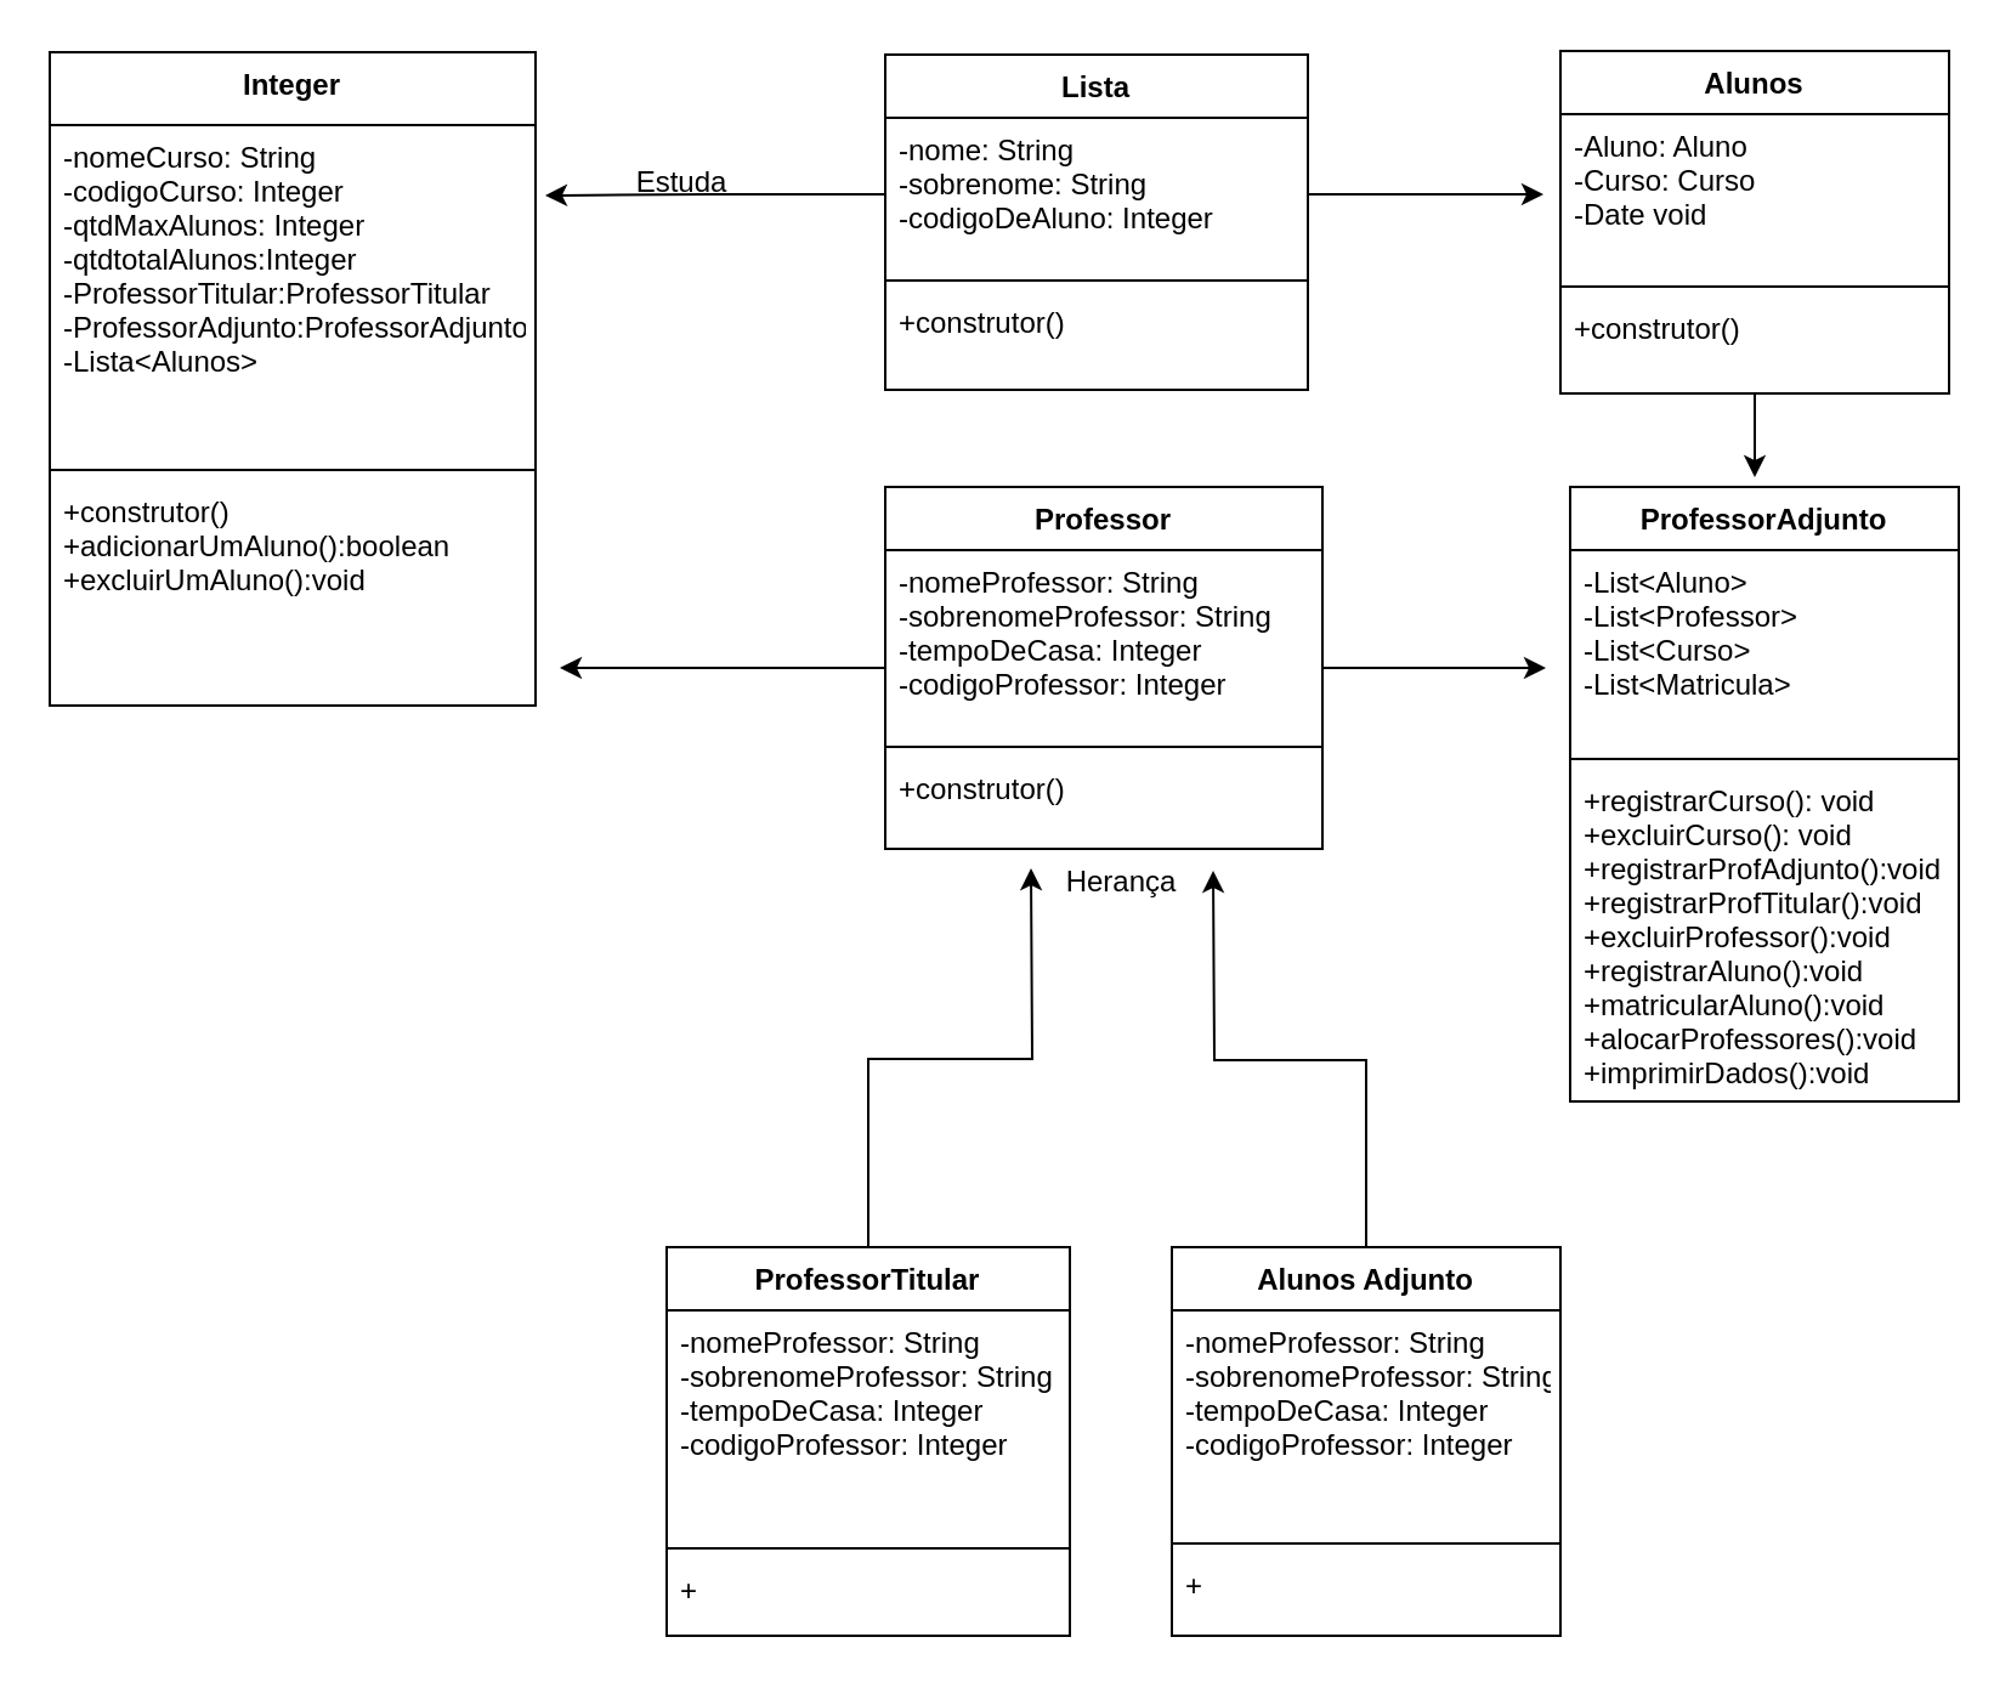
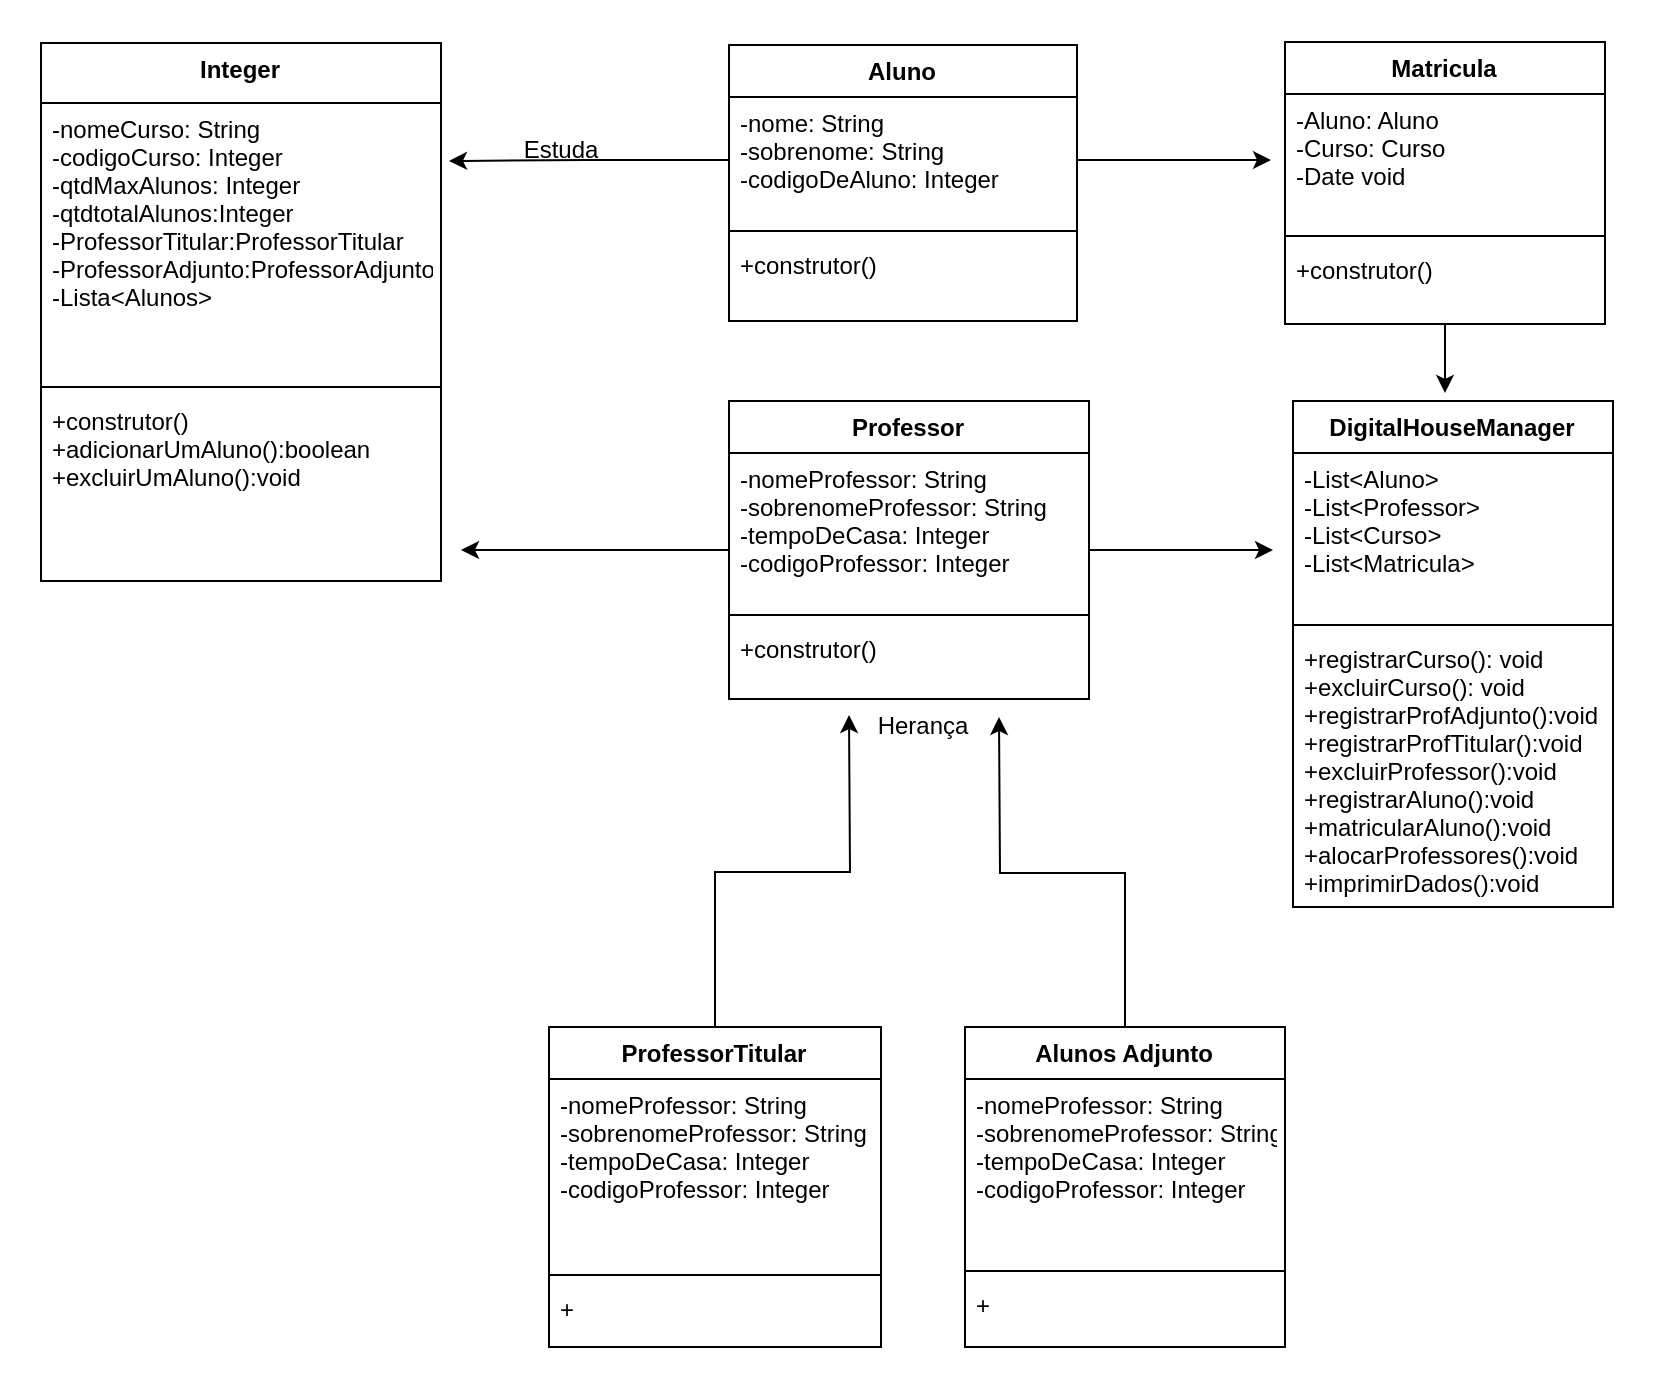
  <mxCell id="0" />
  <mxCell id="1" parent="0" />
- <mxCell id="2" value="Lista" style="swimlane;fontStyle=1;align=center;verticalAlign=top;childLayout=stackLayout;horizontal=1;startSize=26;horizontalStack=0;resizeParent=1;resizeParentMax=0;resizeLast=0;collapsible=1;marginBottom=0;" vertex="1" parent="1"><mxGeometry x="364" y="22" width="174" height="138" as="geometry" /></mxCell>
+ <mxCell id="2" value="Aluno" style="swimlane;fontStyle=1;align=center;verticalAlign=top;childLayout=stackLayout;horizontal=1;startSize=26;horizontalStack=0;resizeParent=1;resizeParentMax=0;resizeLast=0;collapsible=1;marginBottom=0;" vertex="1" parent="1"><mxGeometry x="364" y="22" width="174" height="138" as="geometry" /></mxCell>
  <mxCell id="3" value="-nome: String&#10;-sobrenome: String&#10;-codigoDeAluno: Integer" style="text;strokeColor=none;fillColor=none;align=left;verticalAlign=top;spacingLeft=4;spacingRight=4;overflow=hidden;rotatable=0;points=[[0,0.5],[1,0.5]];portConstraint=eastwest;" vertex="1" parent="2"><mxGeometry y="26" width="174" height="63" as="geometry" /></mxCell>
  <mxCell id="4" value="" style="line;strokeWidth=1;fillColor=none;align=left;verticalAlign=middle;spacingTop=-1;spacingLeft=3;spacingRight=3;rotatable=0;labelPosition=right;points=[];portConstraint=eastwest;" vertex="1" parent="2"><mxGeometry y="89" width="174" height="8" as="geometry" /></mxCell>
  <mxCell id="5" value="+construtor()" style="text;strokeColor=none;fillColor=none;align=left;verticalAlign=top;spacingLeft=4;spacingRight=4;overflow=hidden;rotatable=0;points=[[0,0.5],[1,0.5]];portConstraint=eastwest;" vertex="1" parent="2"><mxGeometry y="97" width="174" height="41" as="geometry" /></mxCell>
  <mxCell id="6" style="edgeStyle=orthogonalEdgeStyle;rounded=0;orthogonalLoop=1;jettySize=auto;html=1;" edge="1" parent="1" source="8"><mxGeometry relative="1" as="geometry"><mxPoint x="636" y="274.5" as="targetPoint" /></mxGeometry></mxCell>
  <mxCell id="7" style="edgeStyle=orthogonalEdgeStyle;rounded=0;orthogonalLoop=1;jettySize=auto;html=1;" edge="1" parent="1" source="8"><mxGeometry relative="1" as="geometry"><mxPoint x="230" y="274.5" as="targetPoint" /></mxGeometry></mxCell>
  <mxCell id="8" value="Professor" style="swimlane;fontStyle=1;align=center;verticalAlign=top;childLayout=stackLayout;horizontal=1;startSize=26;horizontalStack=0;resizeParent=1;resizeParentMax=0;resizeLast=0;collapsible=1;marginBottom=0;" vertex="1" parent="1"><mxGeometry x="364" y="200" width="180" height="149" as="geometry" /></mxCell>
  <mxCell id="9" value="-nomeProfessor: String&#10;-sobrenomeProfessor: String&#10;-tempoDeCasa: Integer&#10;-codigoProfessor: Integer" style="text;strokeColor=none;fillColor=none;align=left;verticalAlign=top;spacingLeft=4;spacingRight=4;overflow=hidden;rotatable=0;points=[[0,0.5],[1,0.5]];portConstraint=eastwest;" vertex="1" parent="8"><mxGeometry y="26" width="180" height="77" as="geometry" /></mxCell>
  <mxCell id="10" value="" style="line;strokeWidth=1;fillColor=none;align=left;verticalAlign=middle;spacingTop=-1;spacingLeft=3;spacingRight=3;rotatable=0;labelPosition=right;points=[];portConstraint=eastwest;" vertex="1" parent="8"><mxGeometry y="103" width="180" height="8" as="geometry" /></mxCell>
  <mxCell id="11" value="+construtor()" style="text;strokeColor=none;fillColor=none;align=left;verticalAlign=top;spacingLeft=4;spacingRight=4;overflow=hidden;rotatable=0;points=[[0,0.5],[1,0.5]];portConstraint=eastwest;" vertex="1" parent="8"><mxGeometry y="111" width="180" height="38" as="geometry" /></mxCell>
  <mxCell id="12" style="edgeStyle=orthogonalEdgeStyle;rounded=0;orthogonalLoop=1;jettySize=auto;html=1;" edge="1" parent="1" source="13"><mxGeometry relative="1" as="geometry"><mxPoint x="424" y="357" as="targetPoint" /></mxGeometry></mxCell>
  <mxCell id="13" value="ProfessorTitular" style="swimlane;fontStyle=1;align=center;verticalAlign=top;childLayout=stackLayout;horizontal=1;startSize=26;horizontalStack=0;resizeParent=1;resizeParentMax=0;resizeLast=0;collapsible=1;marginBottom=0;" vertex="1" parent="1"><mxGeometry x="274" y="513" width="166" height="160" as="geometry" /></mxCell>
  <mxCell id="14" value="-nomeProfessor: String&#10;-sobrenomeProfessor: String&#10;-tempoDeCasa: Integer&#10;-codigoProfessor: Integer" style="text;strokeColor=none;fillColor=none;align=left;verticalAlign=top;spacingLeft=4;spacingRight=4;overflow=hidden;rotatable=0;points=[[0,0.5],[1,0.5]];portConstraint=eastwest;" vertex="1" parent="13"><mxGeometry y="26" width="166" height="94" as="geometry" /></mxCell>
  <mxCell id="15" value="" style="line;strokeWidth=1;fillColor=none;align=left;verticalAlign=middle;spacingTop=-1;spacingLeft=3;spacingRight=3;rotatable=0;labelPosition=right;points=[];portConstraint=eastwest;" vertex="1" parent="13"><mxGeometry y="120" width="166" height="8" as="geometry" /></mxCell>
  <mxCell id="16" value="+" style="text;strokeColor=none;fillColor=none;align=left;verticalAlign=top;spacingLeft=4;spacingRight=4;overflow=hidden;rotatable=0;points=[[0,0.5],[1,0.5]];portConstraint=eastwest;" vertex="1" parent="13"><mxGeometry y="128" width="166" height="32" as="geometry" /></mxCell>
  <mxCell id="17" style="edgeStyle=orthogonalEdgeStyle;rounded=0;orthogonalLoop=1;jettySize=auto;html=1;" edge="1" parent="1" source="18"><mxGeometry relative="1" as="geometry"><mxPoint x="499" y="358" as="targetPoint" /></mxGeometry></mxCell>
  <mxCell id="18" value="Alunos Adjunto" style="swimlane;fontStyle=1;align=center;verticalAlign=top;childLayout=stackLayout;horizontal=1;startSize=26;horizontalStack=0;resizeParent=1;resizeParentMax=0;resizeLast=0;collapsible=1;marginBottom=0;" vertex="1" parent="1"><mxGeometry x="482" y="513" width="160" height="160" as="geometry" /></mxCell>
  <mxCell id="19" value="-nomeProfessor: String&#10;-sobrenomeProfessor: String&#10;-tempoDeCasa: Integer&#10;-codigoProfessor: Integer" style="text;strokeColor=none;fillColor=none;align=left;verticalAlign=top;spacingLeft=4;spacingRight=4;overflow=hidden;rotatable=0;points=[[0,0.5],[1,0.5]];portConstraint=eastwest;" vertex="1" parent="18"><mxGeometry y="26" width="160" height="92" as="geometry" /></mxCell>
  <mxCell id="20" value="" style="line;strokeWidth=1;fillColor=none;align=left;verticalAlign=middle;spacingTop=-1;spacingLeft=3;spacingRight=3;rotatable=0;labelPosition=right;points=[];portConstraint=eastwest;" vertex="1" parent="18"><mxGeometry y="118" width="160" height="8" as="geometry" /></mxCell>
  <mxCell id="21" value="+" style="text;strokeColor=none;fillColor=none;align=left;verticalAlign=top;spacingLeft=4;spacingRight=4;overflow=hidden;rotatable=0;points=[[0,0.5],[1,0.5]];portConstraint=eastwest;" vertex="1" parent="18"><mxGeometry y="126" width="160" height="34" as="geometry" /></mxCell>
- <mxCell id="22" value="ProfessorAdjunto" style="swimlane;fontStyle=1;align=center;verticalAlign=top;childLayout=stackLayout;horizontal=1;startSize=26;horizontalStack=0;resizeParent=1;resizeParentMax=0;resizeLast=0;collapsible=1;marginBottom=0;" vertex="1" parent="1"><mxGeometry x="646" y="200" width="160" height="253" as="geometry" /></mxCell>
+ <mxCell id="22" value="DigitalHouseManager" style="swimlane;fontStyle=1;align=center;verticalAlign=top;childLayout=stackLayout;horizontal=1;startSize=26;horizontalStack=0;resizeParent=1;resizeParentMax=0;resizeLast=0;collapsible=1;marginBottom=0;" vertex="1" parent="1"><mxGeometry x="646" y="200" width="160" height="253" as="geometry" /></mxCell>
  <mxCell id="23" value="-List&lt;Aluno&gt;&#10;-List&lt;Professor&gt;&#10;-List&lt;Curso&gt;&#10;-List&lt;Matricula&gt;" style="text;strokeColor=none;fillColor=none;align=left;verticalAlign=top;spacingLeft=4;spacingRight=4;overflow=hidden;rotatable=0;points=[[0,0.5],[1,0.5]];portConstraint=eastwest;" vertex="1" parent="22"><mxGeometry y="26" width="160" height="82" as="geometry" /></mxCell>
  <mxCell id="24" value="" style="line;strokeWidth=1;fillColor=none;align=left;verticalAlign=middle;spacingTop=-1;spacingLeft=3;spacingRight=3;rotatable=0;labelPosition=right;points=[];portConstraint=eastwest;" vertex="1" parent="22"><mxGeometry y="108" width="160" height="8" as="geometry" /></mxCell>
  <mxCell id="25" value="+registrarCurso(): void&#10;+excluirCurso(): void&#10;+registrarProfAdjunto():void&#10;+registrarProfTitular():void&#10;+excluirProfessor():void&#10;+registrarAluno():void&#10;+matricularAluno():void&#10;+alocarProfessores():void&#10;+imprimirDados():void&#10;" style="text;strokeColor=none;fillColor=none;align=left;verticalAlign=top;spacingLeft=4;spacingRight=4;overflow=hidden;rotatable=0;points=[[0,0.5],[1,0.5]];portConstraint=eastwest;" vertex="1" parent="22"><mxGeometry y="116" width="160" height="137" as="geometry" /></mxCell>
  <mxCell id="26" value="Integer" style="swimlane;fontStyle=1;align=center;verticalAlign=top;childLayout=stackLayout;horizontal=1;startSize=30;horizontalStack=0;resizeParent=1;resizeParentMax=0;resizeLast=0;collapsible=1;marginBottom=0;" vertex="1" parent="1"><mxGeometry x="20" y="21" width="200" height="269" as="geometry" /></mxCell>
  <mxCell id="27" value="-nomeCurso: String&#10;-codigoCurso: Integer&#10;-qtdMaxAlunos: Integer&#10;-qtdtotalAlunos:Integer&#10;-ProfessorTitular:ProfessorTitular&#10;-ProfessorAdjunto:ProfessorAdjunto&#10;-Lista&lt;Alunos&gt;" style="text;strokeColor=none;fillColor=none;align=left;verticalAlign=top;spacingLeft=4;spacingRight=4;overflow=hidden;rotatable=0;points=[[0,0.5],[1,0.5]];portConstraint=eastwest;" vertex="1" parent="26"><mxGeometry y="30" width="200" height="138" as="geometry" /></mxCell>
  <mxCell id="28" value="" style="line;strokeWidth=1;fillColor=none;align=left;verticalAlign=middle;spacingTop=-1;spacingLeft=3;spacingRight=3;rotatable=0;labelPosition=right;points=[];portConstraint=eastwest;" vertex="1" parent="26"><mxGeometry y="168" width="200" height="8" as="geometry" /></mxCell>
  <mxCell id="29" value="+construtor()&#10;+adicionarUmAluno():boolean&#10;+excluirUmAluno():void" style="text;strokeColor=none;fillColor=none;align=left;verticalAlign=top;spacingLeft=4;spacingRight=4;overflow=hidden;rotatable=0;points=[[0,0.5],[1,0.5]];portConstraint=eastwest;" vertex="1" parent="26"><mxGeometry y="176" width="200" height="93" as="geometry" /></mxCell>
  <mxCell id="30" style="edgeStyle=orthogonalEdgeStyle;rounded=0;orthogonalLoop=1;jettySize=auto;html=1;" edge="1" parent="1" source="31"><mxGeometry relative="1" as="geometry"><mxPoint x="722" y="196" as="targetPoint" /></mxGeometry></mxCell>
- <mxCell id="31" value="Alunos" style="swimlane;fontStyle=1;align=center;verticalAlign=top;childLayout=stackLayout;horizontal=1;startSize=26;horizontalStack=0;resizeParent=1;resizeParentMax=0;resizeLast=0;collapsible=1;marginBottom=0;" vertex="1" parent="1"><mxGeometry x="642" y="20.5" width="160" height="141" as="geometry" /></mxCell>
+ <mxCell id="31" value="Matricula" style="swimlane;fontStyle=1;align=center;verticalAlign=top;childLayout=stackLayout;horizontal=1;startSize=26;horizontalStack=0;resizeParent=1;resizeParentMax=0;resizeLast=0;collapsible=1;marginBottom=0;" vertex="1" parent="1"><mxGeometry x="642" y="20.5" width="160" height="141" as="geometry" /></mxCell>
  <mxCell id="32" value="-Aluno: Aluno&#10;-Curso: Curso&#10;-Date void" style="text;strokeColor=none;fillColor=none;align=left;verticalAlign=top;spacingLeft=4;spacingRight=4;overflow=hidden;rotatable=0;points=[[0,0.5],[1,0.5]];portConstraint=eastwest;" vertex="1" parent="31"><mxGeometry y="26" width="160" height="67" as="geometry" /></mxCell>
  <mxCell id="33" value="" style="line;strokeWidth=1;fillColor=none;align=left;verticalAlign=middle;spacingTop=-1;spacingLeft=3;spacingRight=3;rotatable=0;labelPosition=right;points=[];portConstraint=eastwest;" vertex="1" parent="31"><mxGeometry y="93" width="160" height="8" as="geometry" /></mxCell>
  <mxCell id="34" value="+construtor()" style="text;strokeColor=none;fillColor=none;align=left;verticalAlign=top;spacingLeft=4;spacingRight=4;overflow=hidden;rotatable=0;points=[[0,0.5],[1,0.5]];portConstraint=eastwest;" vertex="1" parent="31"><mxGeometry y="101" width="160" height="40" as="geometry" /></mxCell>
  <mxCell id="35" value="Estuda" style="text;html=1;align=center;verticalAlign=middle;resizable=0;points=[];autosize=1;" vertex="1" parent="1"><mxGeometry x="256" y="66" width="47" height="18" as="geometry" /></mxCell>
  <mxCell id="36" value="Herança" style="text;html=1;align=center;verticalAlign=middle;resizable=0;points=[];autosize=1;" vertex="1" parent="1"><mxGeometry x="433" y="354" width="55" height="18" as="geometry" /></mxCell>
  <mxCell id="37" style="edgeStyle=orthogonalEdgeStyle;rounded=0;orthogonalLoop=1;jettySize=auto;html=1;entryX=1.02;entryY=0.21;entryDx=0;entryDy=0;entryPerimeter=0;" edge="1" parent="1" source="3" target="27"><mxGeometry relative="1" as="geometry" /></mxCell>
  <mxCell id="38" style="edgeStyle=orthogonalEdgeStyle;rounded=0;orthogonalLoop=1;jettySize=auto;html=1;" edge="1" parent="1" source="3"><mxGeometry relative="1" as="geometry"><mxPoint x="635" y="79.5" as="targetPoint" /></mxGeometry></mxCell>
